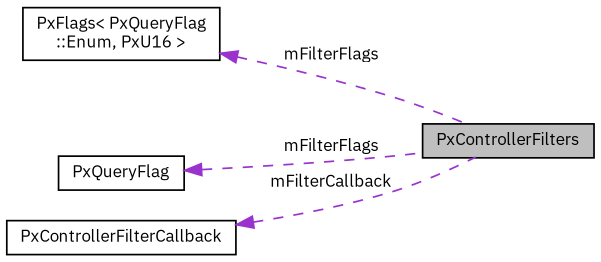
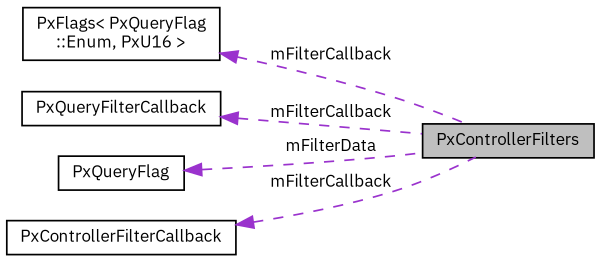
  digraph {
    fontname="IBM Plex Sans"
    rankdir=LR
    node [color=black fillcolor=white fontname="IBM Plex Sans" fontsize=10 shape=record style=filled]
    edge [color=darkorchid3 dir=back fontname="IBM Plex Sans" fontsize=10 labelfontname=Helvetica labelfontsize=10 style=dashed]
    n1 [fillcolor=grey75 fontcolor=black height=0.2 label=PxControllerFilters width=0.4]
    n2 [height=0.2 label="PxFlags\< PxQueryFlag\l::Enum, PxU16 \>" width=0.4]
+   n3 [height=0.2 label=PxQueryFilterCallback width=0.4]
    n4 [height=0.2 label=PxQueryFlag width=0.4]
    n5 [height=0.2 label=PxControllerFilterCallback width=0.4]
-   n2 -> n1 [label=" mFilterFlags"]
-   n4 -> n1 [label=" mFilterFlags"]
+   n2 -> n1 [label=" mFilterCallback"]
+   n3 -> n1 [label=" mFilterCallback"]
+   n4 -> n1 [label=" mFilterData"]
    n5 -> n1 [label=" mFilterCallback"]
  }
